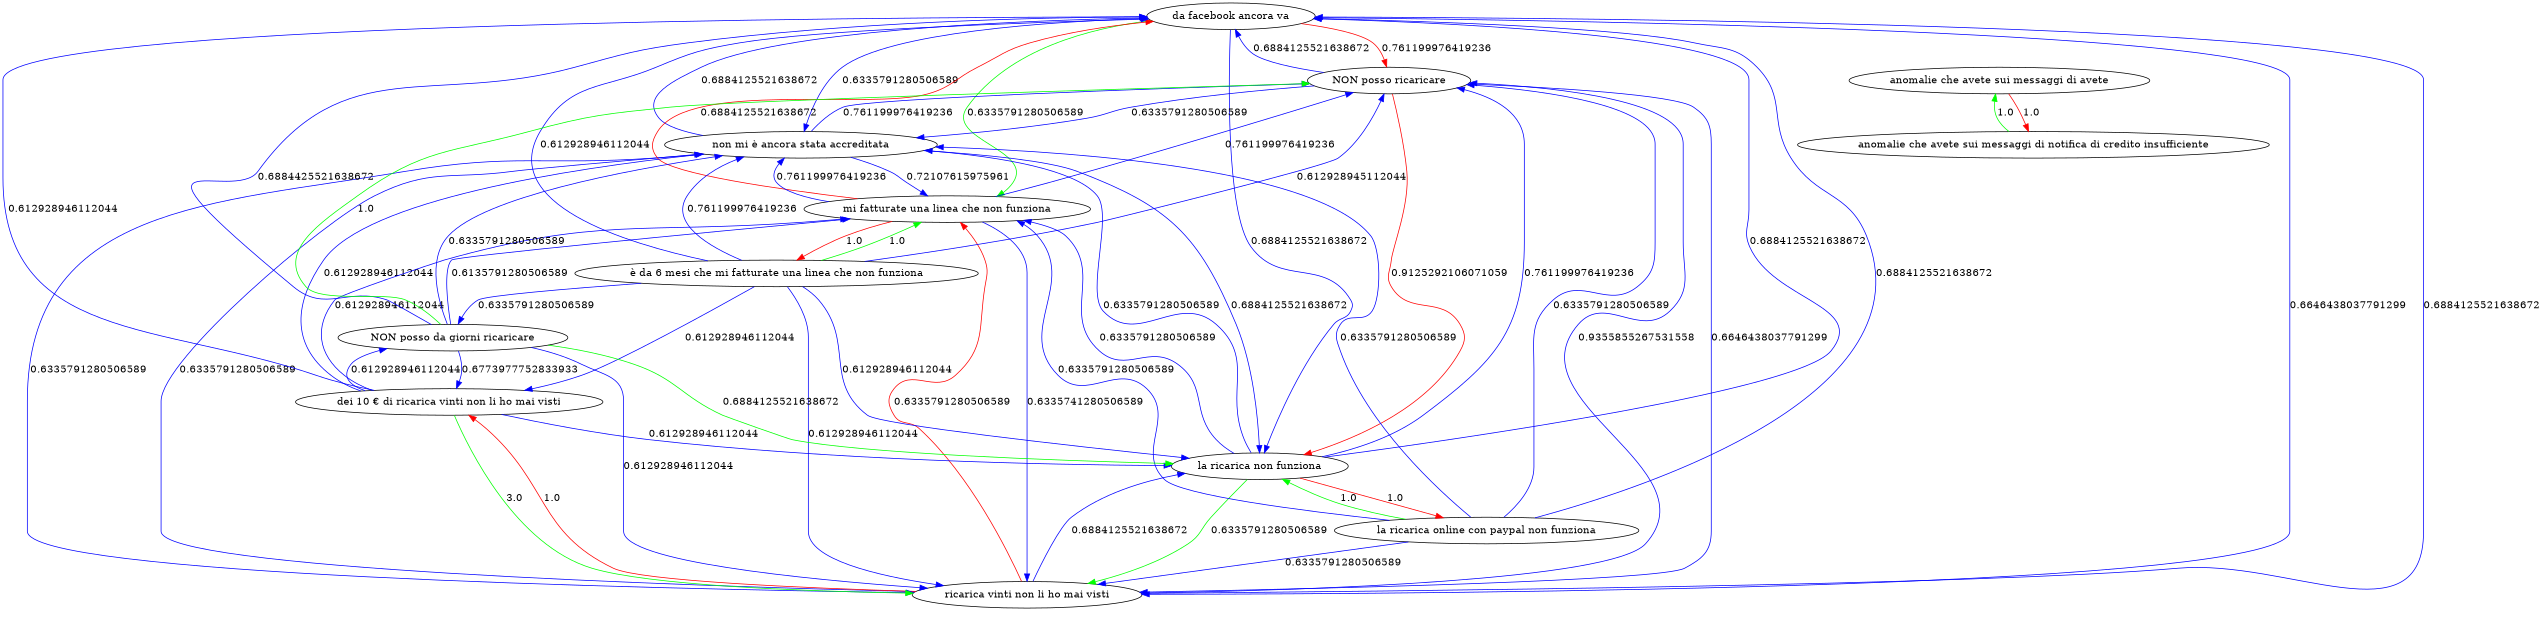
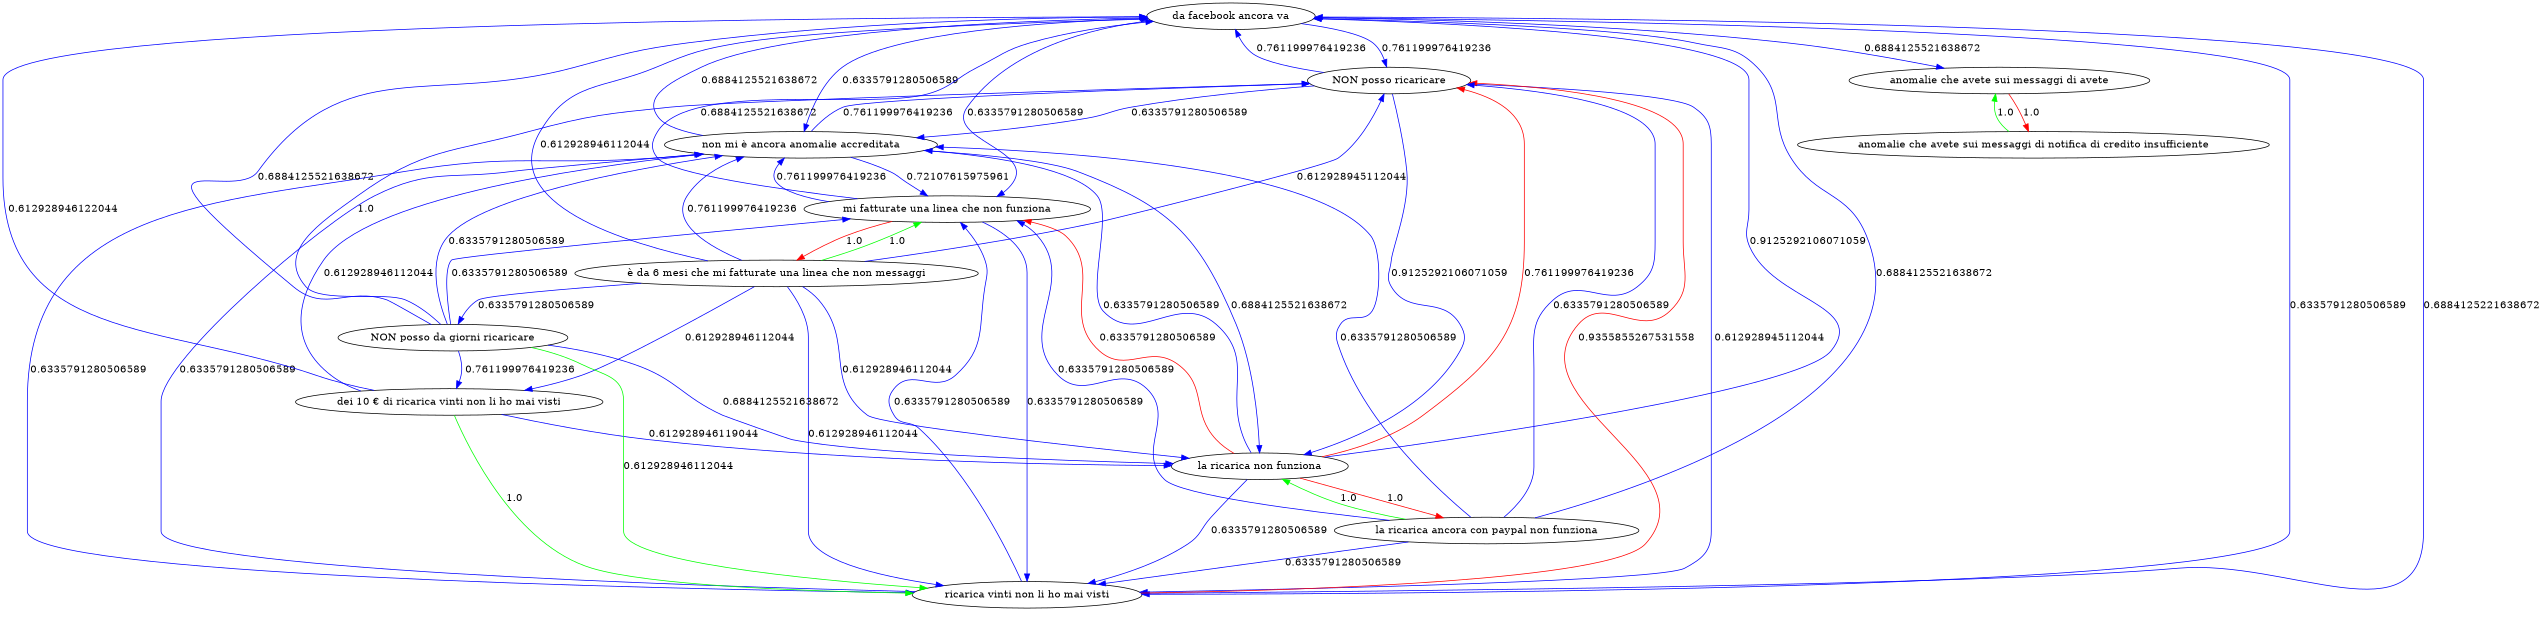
  digraph {
    edge [color=blue]
    n1 [label="da facebook ancora va"]
    "NON posso ricaricare"
    "ricarica vinti non li ho mai visti"
    "la ricarica non funziona"
-   "non mi è ancora stata accreditata"
+   "non mi è ancora stata accreditata" [label="non mi è ancora anomalie accreditata"]
    "mi fatturate una linea che non funziona"
    "dei 10 € di ricarica vinti non li ho mai visti"
-   "la ricarica online con paypal non funziona"
-   "è da 6 mesi che mi fatturate una linea che non funziona"
+   "la ricarica online con paypal non funziona" [label="la ricarica ancora con paypal non funziona"]
+   "è da 6 mesi che mi fatturate una linea che non funziona" [label="è da 6 mesi che mi fatturate una linea che non messaggi"]
    "NON posso da giorni ricaricare"
    n11 [label="anomalie che avete sui messaggi di avete"]
    "anomalie che avete sui messaggi di notifica di credito insufficiente"
-   n1 -> "NON posso ricaricare" [color=red label=0.761199976419236]
-   n1 -> "ricarica vinti non li ho mai visti" [label=0.6646438037791299]
-   n1 -> "la ricarica non funziona" [label=0.6884125521638672]
+   n1 -> "NON posso ricaricare" [label=0.761199976419236]
+   n1 -> "ricarica vinti non li ho mai visti" [label=0.6335791280506589]
+   n1 -> n11 [label=0.6884125521638672]
    n1 -> "non mi è ancora stata accreditata" [label=0.6335791280506589]
-   n1 -> "mi fatturate una linea che non funziona" [color=green label=0.6335791280506589]
-   "NON posso ricaricare" -> n1 [label=0.6884125521638672]
-   "NON posso ricaricare" -> "ricarica vinti non li ho mai visti" [label=0.6646438037791299]
-   "NON posso ricaricare" -> "la ricarica non funziona" [color=red label=0.9125292106071059]
+   n1 -> "mi fatturate una linea che non funziona" [label=0.6335791280506589]
+   "NON posso ricaricare" -> n1 [label=0.761199976419236]
+   "NON posso ricaricare" -> "ricarica vinti non li ho mai visti" [label=0.612928945112044]
+   "NON posso ricaricare" -> "la ricarica non funziona" [label=0.9125292106071059]
    "NON posso ricaricare" -> "non mi è ancora stata accreditata" [label=0.6335791280506589]
-   "ricarica vinti non li ho mai visti" -> n1 [label=0.6884125521638672]
-   "ricarica vinti non li ho mai visti" -> "NON posso ricaricare" [label=0.9355855267531558]
-   "ricarica vinti non li ho mai visti" -> "la ricarica non funziona" [label=0.6884125521638672]
+   "ricarica vinti non li ho mai visti" -> n1 [label=0.6884125221638672]
+   "ricarica vinti non li ho mai visti" -> "NON posso ricaricare" [color=red label=0.9355855267531558]
    "ricarica vinti non li ho mai visti" -> "non mi è ancora stata accreditata" [label=0.6335791280506589]
-   "ricarica vinti non li ho mai visti" -> "mi fatturate una linea che non funziona" [color=red label=0.6335791280506589]
-   "ricarica vinti non li ho mai visti" -> "dei 10 € di ricarica vinti non li ho mai visti" [color=red label=1.0]
-   "la ricarica non funziona" -> n1 [label=0.6884125521638672]
-   "la ricarica non funziona" -> "NON posso ricaricare" [label=0.761199976419236]
-   "la ricarica non funziona" -> "ricarica vinti non li ho mai visti" [color=green label=0.6335791280506589]
+   "ricarica vinti non li ho mai visti" -> "mi fatturate una linea che non funziona" [label=0.6335791280506589]
+   "la ricarica non funziona" -> n1 [label=0.9125292106071059]
+   "la ricarica non funziona" -> "NON posso ricaricare" [color=red label=0.761199976419236]
+   "la ricarica non funziona" -> "ricarica vinti non li ho mai visti" [label=0.6335791280506589]
    "la ricarica non funziona" -> "non mi è ancora stata accreditata" [label=0.6335791280506589]
-   "la ricarica non funziona" -> "mi fatturate una linea che non funziona" [label=0.6335791280506589]
+   "la ricarica non funziona" -> "mi fatturate una linea che non funziona" [color=red label=0.6335791280506589]
    "la ricarica non funziona" -> "la ricarica online con paypal non funziona" [color=red label=1.0]
    "non mi è ancora stata accreditata" -> n1 [label=0.6884125521638672]
    "non mi è ancora stata accreditata" -> "NON posso ricaricare" [label=0.761199976419236]
    "non mi è ancora stata accreditata" -> "ricarica vinti non li ho mai visti" [label=0.6335791280506589]
    "non mi è ancora stata accreditata" -> "la ricarica non funziona" [label=0.6884125521638672]
    "non mi è ancora stata accreditata" -> "mi fatturate una linea che non funziona" [label=0.72107615975961]
-   "mi fatturate una linea che non funziona" -> n1 [color=red label=0.6884125521638672]
-   "mi fatturate una linea che non funziona" -> "NON posso ricaricare" [label=0.761199976419236]
-   "mi fatturate una linea che non funziona" -> "ricarica vinti non li ho mai visti" [label=0.6335741280506589]
+   "mi fatturate una linea che non funziona" -> n1 [label=0.6884125521638672]
+   "mi fatturate una linea che non funziona" -> "ricarica vinti non li ho mai visti" [label=0.6335791280506589]
    "mi fatturate una linea che non funziona" -> "non mi è ancora stata accreditata" [label=0.761199976419236]
    "mi fatturate una linea che non funziona" -> "è da 6 mesi che mi fatturate una linea che non funziona" [color=red label=1.0]
-   "dei 10 € di ricarica vinti non li ho mai visti" -> n1 [label=0.612928946112044]
-   "dei 10 € di ricarica vinti non li ho mai visti" -> "ricarica vinti non li ho mai visti" [color=green label=3.0]
-   "dei 10 € di ricarica vinti non li ho mai visti" -> "la ricarica non funziona" [label=0.612928946112044]
+   "dei 10 € di ricarica vinti non li ho mai visti" -> n1 [label=0.612928946122044]
+   "dei 10 € di ricarica vinti non li ho mai visti" -> "ricarica vinti non li ho mai visti" [color=green label=1.0]
+   "dei 10 € di ricarica vinti non li ho mai visti" -> "la ricarica non funziona" [label=0.612928946119044]
    "dei 10 € di ricarica vinti non li ho mai visti" -> "non mi è ancora stata accreditata" [label=0.612928946112044]
-   "dei 10 € di ricarica vinti non li ho mai visti" -> "mi fatturate una linea che non funziona" [label=0.612928946112044]
-   "dei 10 € di ricarica vinti non li ho mai visti" -> "NON posso da giorni ricaricare" [label=0.612928946112044]
    "la ricarica online con paypal non funziona" -> n1 [label=0.6884125521638672]
    "la ricarica online con paypal non funziona" -> "NON posso ricaricare" [label=0.6335791280506589]
    "la ricarica online con paypal non funziona" -> "ricarica vinti non li ho mai visti" [label=0.6335791280506589]
    "la ricarica online con paypal non funziona" -> "la ricarica non funziona" [color=green label=1.0]
    "la ricarica online con paypal non funziona" -> "non mi è ancora stata accreditata" [label=0.6335791280506589]
    "la ricarica online con paypal non funziona" -> "mi fatturate una linea che non funziona" [label=0.6335791280506589]
    "è da 6 mesi che mi fatturate una linea che non funziona" -> n1 [label=0.612928946112044]
    "è da 6 mesi che mi fatturate una linea che non funziona" -> "NON posso ricaricare" [label=0.612928945112044]
    "è da 6 mesi che mi fatturate una linea che non funziona" -> "ricarica vinti non li ho mai visti" [label=0.612928946112044]
    "è da 6 mesi che mi fatturate una linea che non funziona" -> "la ricarica non funziona" [label=0.612928946112044]
    "è da 6 mesi che mi fatturate una linea che non funziona" -> "non mi è ancora stata accreditata" [label=0.761199976419236]
    "è da 6 mesi che mi fatturate una linea che non funziona" -> "mi fatturate una linea che non funziona" [color=green label=1.0]
    "è da 6 mesi che mi fatturate una linea che non funziona" -> "dei 10 € di ricarica vinti non li ho mai visti" [label=0.612928946112044]
    "è da 6 mesi che mi fatturate una linea che non funziona" -> "NON posso da giorni ricaricare" [label=0.6335791280506589]
-   "NON posso da giorni ricaricare" -> n1 [label=0.6884425521638672]
-   "NON posso da giorni ricaricare" -> "NON posso ricaricare" [color=green label=1.0]
-   "NON posso da giorni ricaricare" -> "ricarica vinti non li ho mai visti" [label=0.612928946112044]
-   "NON posso da giorni ricaricare" -> "la ricarica non funziona" [color=green label=0.6884125521638672]
+   "NON posso da giorni ricaricare" -> n1 [label=0.6884125521638672]
+   "NON posso da giorni ricaricare" -> "NON posso ricaricare" [label=1.0]
+   "NON posso da giorni ricaricare" -> "ricarica vinti non li ho mai visti" [color=green label=0.612928946112044]
+   "NON posso da giorni ricaricare" -> "la ricarica non funziona" [label=0.6884125521638672]
    "NON posso da giorni ricaricare" -> "non mi è ancora stata accreditata" [label=0.6335791280506589]
-   "NON posso da giorni ricaricare" -> "mi fatturate una linea che non funziona" [label=0.6135791280506589]
-   "NON posso da giorni ricaricare" -> "dei 10 € di ricarica vinti non li ho mai visti" [label=0.6773977752833933]
+   "NON posso da giorni ricaricare" -> "mi fatturate una linea che non funziona" [label=0.6335791280506589]
+   "NON posso da giorni ricaricare" -> "dei 10 € di ricarica vinti non li ho mai visti" [label=0.761199976419236]
    n11 -> "anomalie che avete sui messaggi di notifica di credito insufficiente" [color=red label=1.0]
    "anomalie che avete sui messaggi di notifica di credito insufficiente" -> n11 [color=green label=1.0]
  }
